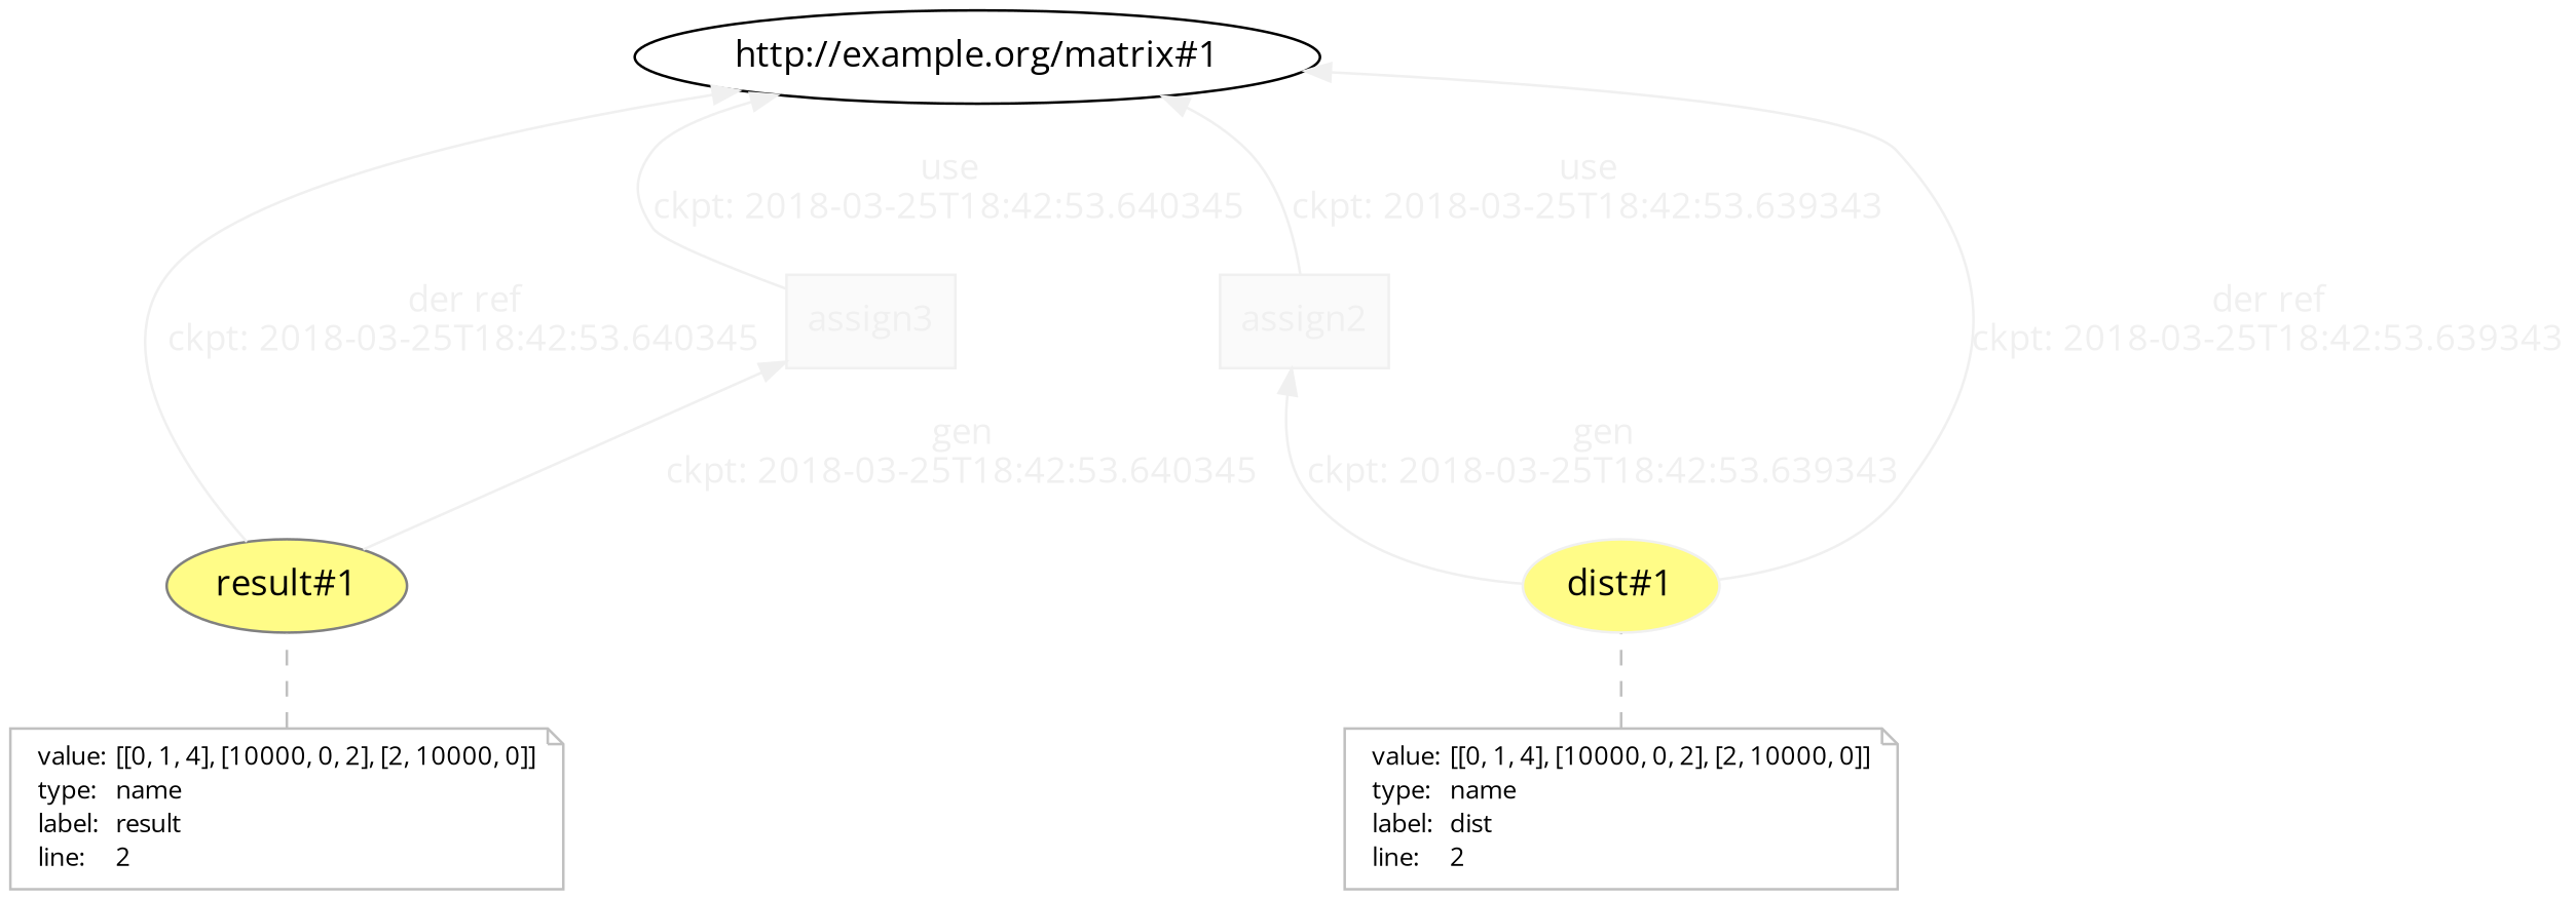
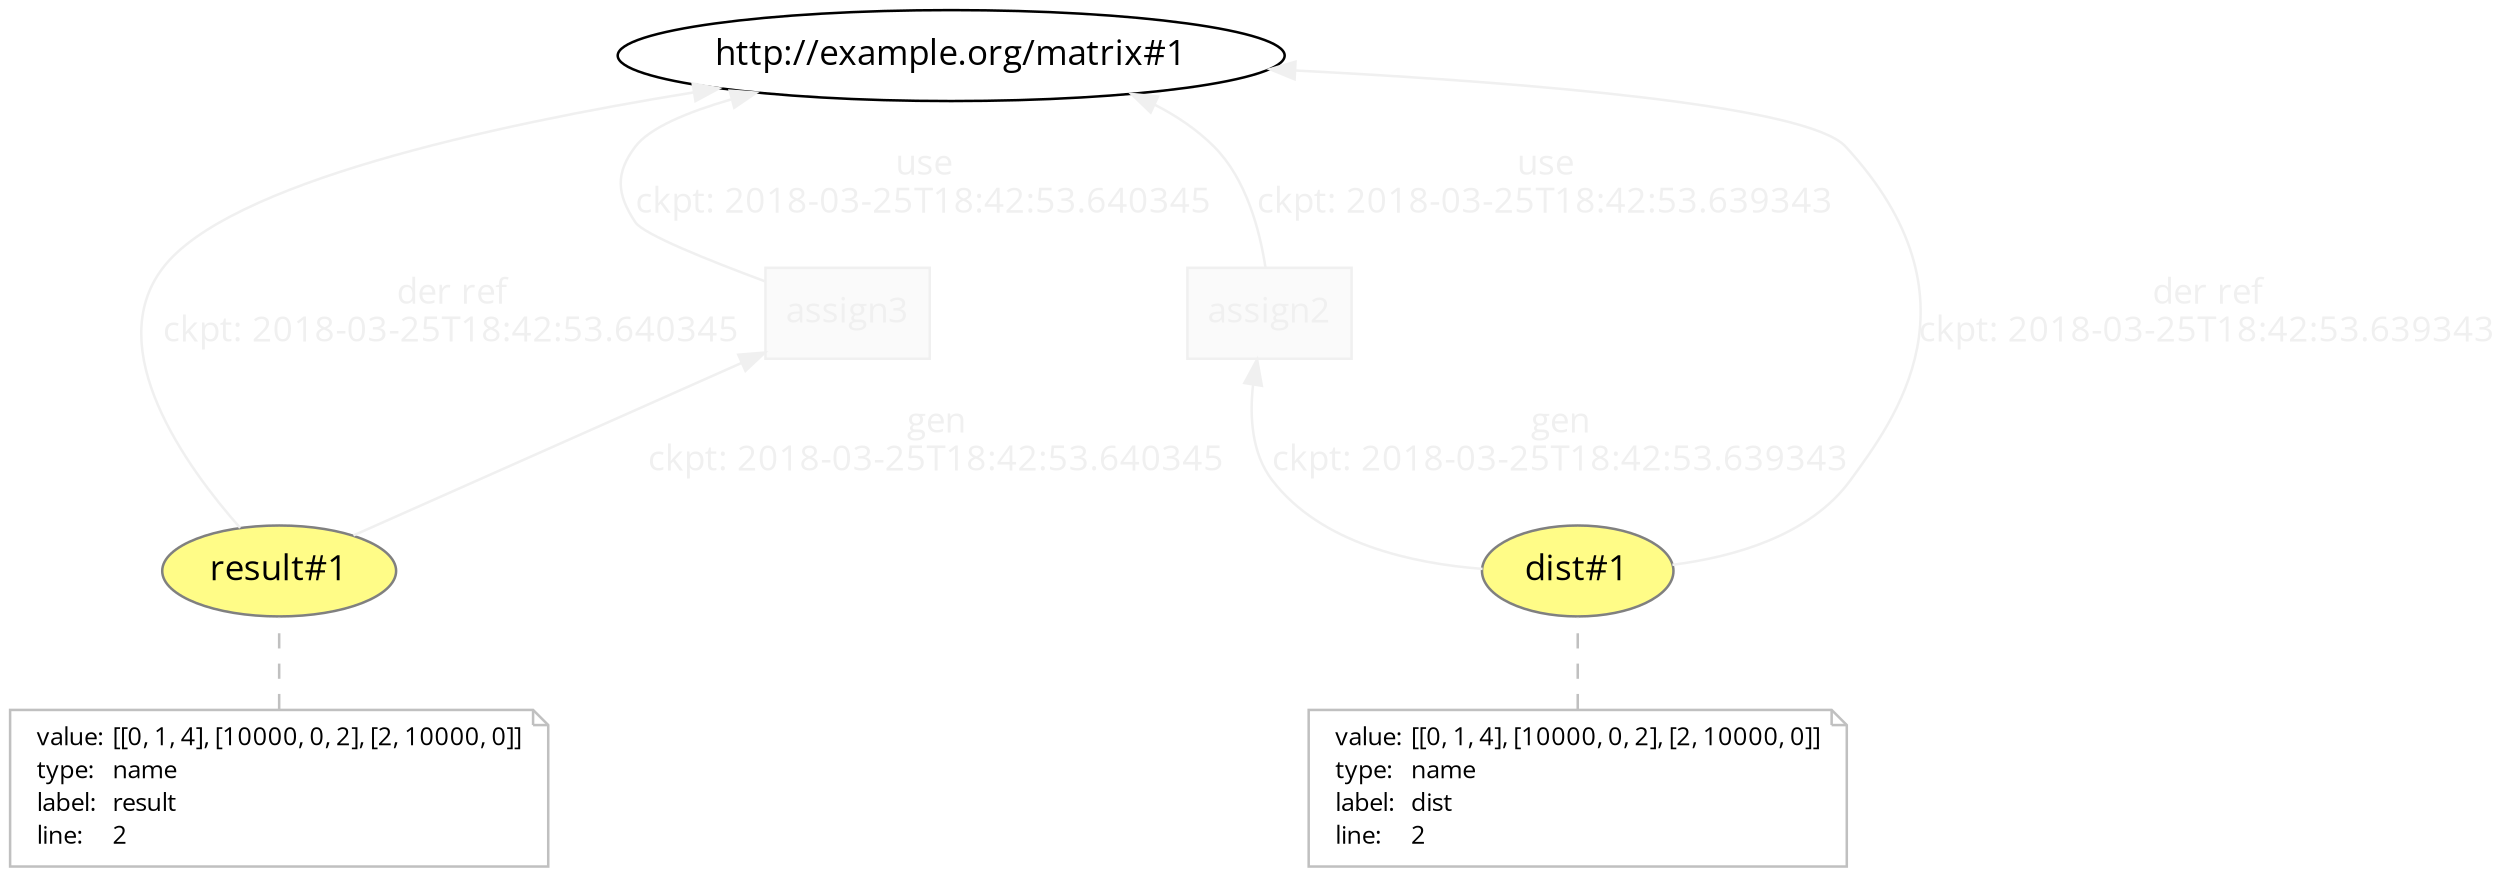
  digraph {
    rankdir=BT
    fontname="Open Sans"
    node [color="#808080" style=filled fontname="Open Sans"]
    edge [angle=60.0 color="#F0F0F0" distance=1.5 fontcolor="#F0F0F0" fontsize=14 rotation=20 fontname="Open Sans"]
-   n1 [color="#F0F0F0" fillcolor="#FFFC87" label="dist#1"]
+   n1 [fillcolor="#FFFC87" label="dist#1"]
    n2 [color="#F0F0F0" fillcolor="#FAFAFA" fontcolor="#F0F0F0" label=assign2 shape=polygon sides=4]
    "http://example.org/matrix#1" [color="" style=""]
    n4 [color=gray fontcolor=black fontsize=10 label=<<TABLE cellpadding="0" border="0"> 	<TR> 	    <TD align="left">value:</TD> 	    <TD align="left">[[0, 1, 4], [10000, 0, 2], [2, 10000, 0]]</TD> 	</TR> 	<TR> 	    <TD align="left">type:</TD> 	    <TD align="left">name</TD> 	</TR> 	<TR> 	    <TD align="left">label:</TD> 	    <TD align="left">dist</TD> 	</TR> 	<TR> 	    <TD align="left">line:</TD> 	    <TD align="left">2</TD> 	</TR> </TABLE>> shape=note style=""]
    n5 [fillcolor="#FFFC87" label="result#1"]
    n6 [color="#F0F0F0" fillcolor="#FAFAFA" fontcolor="#F0F0F0" label=assign3 shape=polygon sides=4]
    n7 [color=gray fontcolor=black fontsize=10 label=<<TABLE cellpadding="0" border="0"> 	<TR> 	    <TD align="left">value:</TD> 	    <TD align="left">[[0, 1, 4], [10000, 0, 2], [2, 10000, 0]]</TD> 	</TR> 	<TR> 	    <TD align="left">type:</TD> 	    <TD align="left">name</TD> 	</TR> 	<TR> 	    <TD align="left">label:</TD> 	    <TD align="left">result</TD> 	</TR> 	<TR> 	    <TD align="left">line:</TD> 	    <TD align="left">2</TD> 	</TR> </TABLE>> shape=note style=""]
    n1 -> n2 [label="gen\nckpt: 2018-03-25T18:42:53.639343"]
    n1 -> "http://example.org/matrix#1" [label="der ref\nckpt: 2018-03-25T18:42:53.639343"]
    n2 -> "http://example.org/matrix#1" [label="use\nckpt: 2018-03-25T18:42:53.639343"]
    n4 -> n1 [arrowhead=none color=gray style=dashed angle="" distance="" fontcolor="" fontsize="" rotation=""]
    n5 -> "http://example.org/matrix#1" [label="der ref\nckpt: 2018-03-25T18:42:53.640345"]
    n5 -> n6 [label="gen\nckpt: 2018-03-25T18:42:53.640345"]
    n6 -> "http://example.org/matrix#1" [label="use\nckpt: 2018-03-25T18:42:53.640345"]
    n7 -> n5 [arrowhead=none color=gray style=dashed angle="" distance="" fontcolor="" fontsize="" rotation=""]
  }
